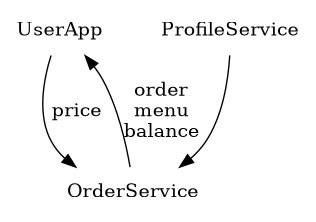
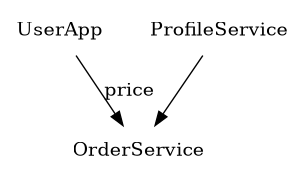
  digraph {
    node [shape=plaintext]
    UserApp
    OrderService
    ProfileService
    subgraph sub_1 {
      rank=same
      UserApp
    }
    UserApp -> OrderService [label=price]
-   OrderService -> UserApp [label="order\nmenu\nbalance"]
    ProfileService -> OrderService
  }
